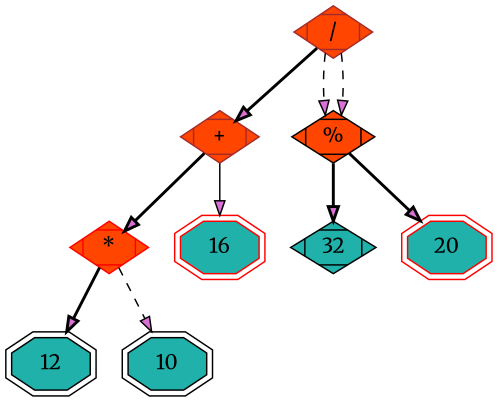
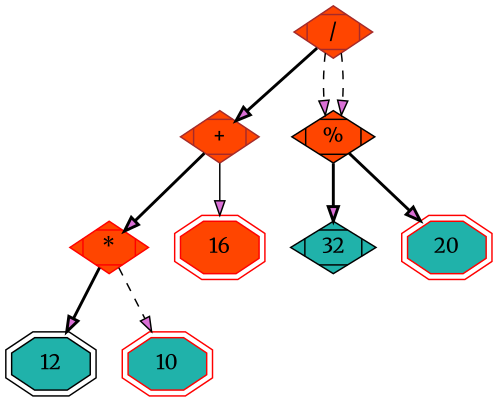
  digraph {
    fontname=Merriweather
    node [color=black fillcolor=lightseagreen fontname=Merriweather shape=Mdiamond style=filled]
    edge [arrowType=normal fillcolor=orchid fontname=Merriweather style=bold]
    n1 [color=brown fillcolor=orangered label="/"]
    n2 [color=brown fillcolor=orangered label="+"]
    n3 [fillcolor=orangered label="%"]
    n4 [color=red fillcolor=orangered label="*"]
-   n5 [color=red label=16 shape=doubleoctagon]
+   n5 [color=red fillcolor=orangered label=16 shape=doubleoctagon]
    n6 [label=32]
    n7 [color=red label=20 shape=doubleoctagon]
    n8 [label=12 shape=doubleoctagon]
-   n9 [label=10 shape=doubleoctagon]
+   n9 [color=red label=10 shape=doubleoctagon]
    n1 -> n2
    n1 -> n3 [style=dashed]
    n1 -> n3 [style=dashed]
    n2 -> n4
    n2 -> n5 [style=solid]
    n3 -> n6
    n3 -> n7
    n4 -> n8
    n4 -> n9 [style=dashed]
  }
